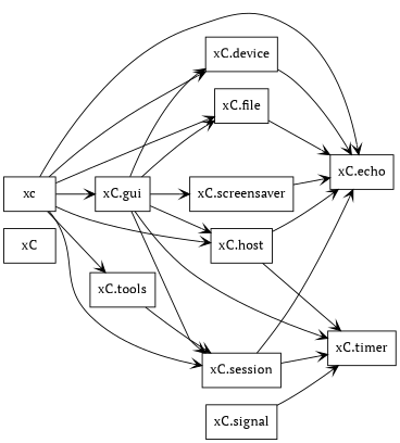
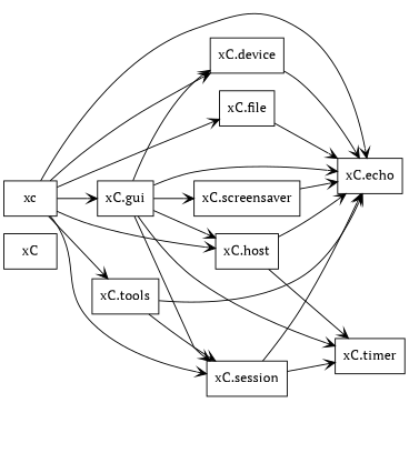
  digraph {
    fontname="PT Serif"
    rankdir=LR
    node [fontname="PT Serif" shape=box]
    edge [arrowhead=open arrowtail=none fontname="PT Serif"]
    n1 [label=xC]
    n2 [label="xC.device"]
    n3 [label="xC.echo"]
    n4 [label="xC.session"]
    n5 [label="xC.timer"]
    n6 [label="xC.file"]
    n7 [label="xC.gui"]
    n8 [label="xC.host"]
    n9 [label="xC.screensaver"]
-   n10 [label="xC.signal"]
    n11 [label="xC.tools"]
    n12 [label=xc]
    n2 -> n3
    n4 -> n3
    n4 -> n5
    n6 -> n3
    n7 -> n2
-   n7 -> n6
+   n7 -> n3
    n7 -> n4
    n7 -> n5
    n7 -> n8
    n7 -> n9
    n8 -> n3
    n8 -> n5
    n9 -> n3
-   n10 -> n5
+   n11 -> n3
    n11 -> n4
    n12 -> n2
    n12 -> n3
    n12 -> n4
    n12 -> n6
    n12 -> n7
    n12 -> n8
    n12 -> n11
  }
